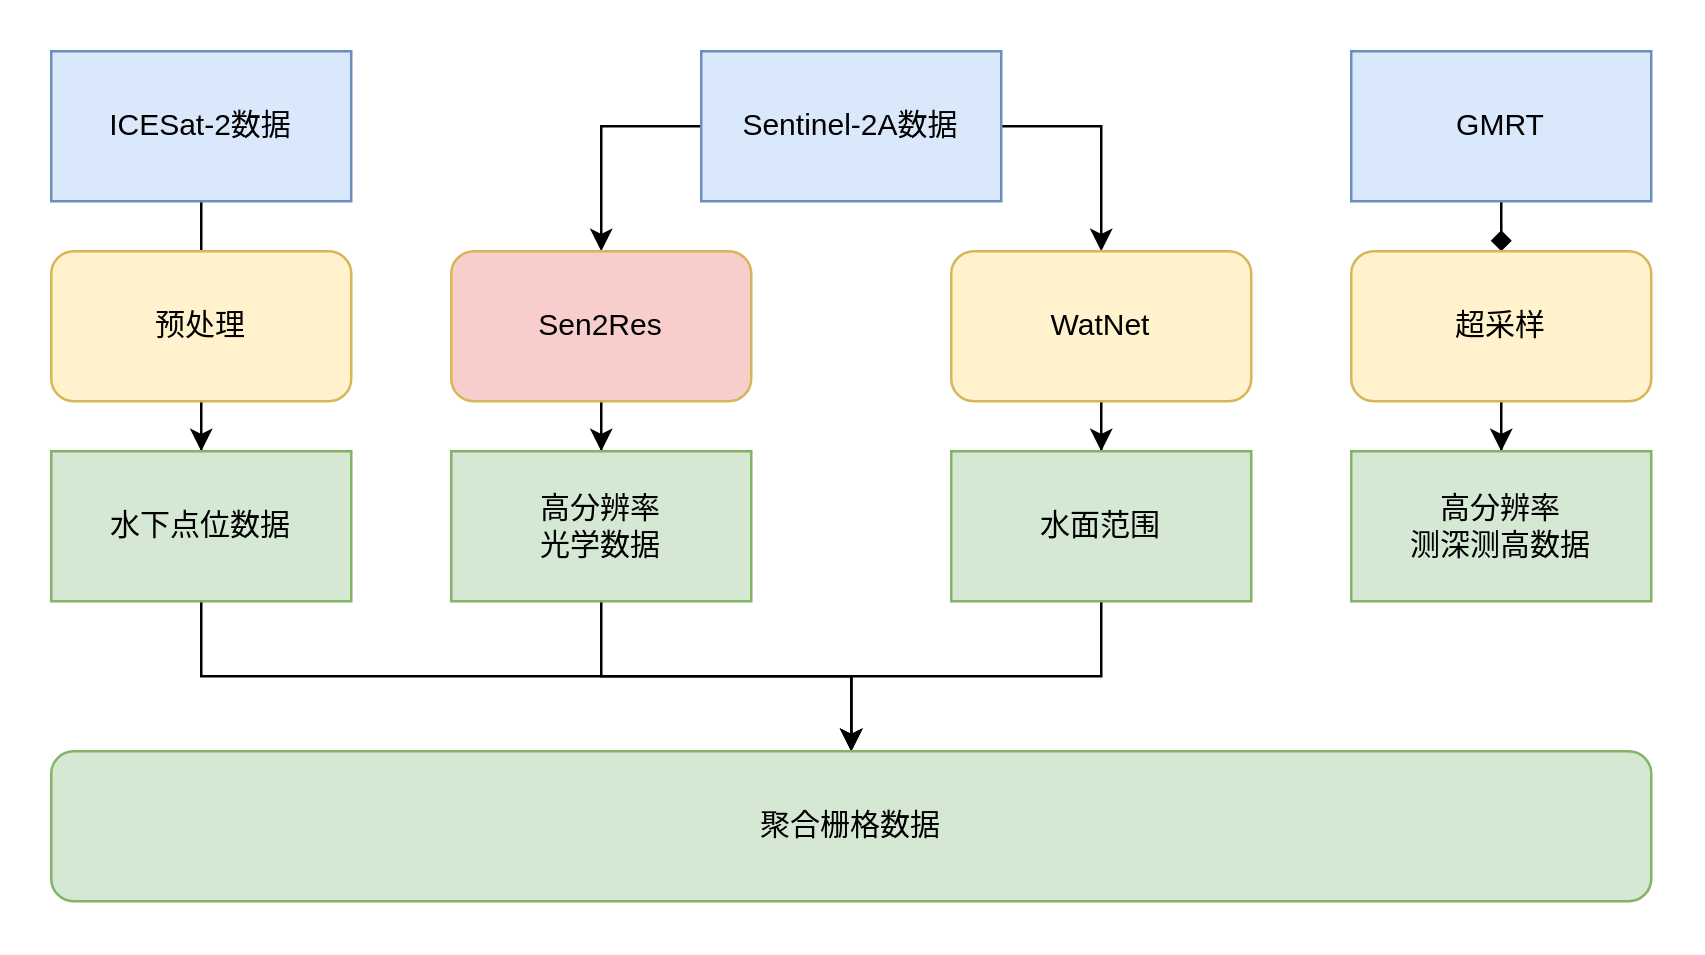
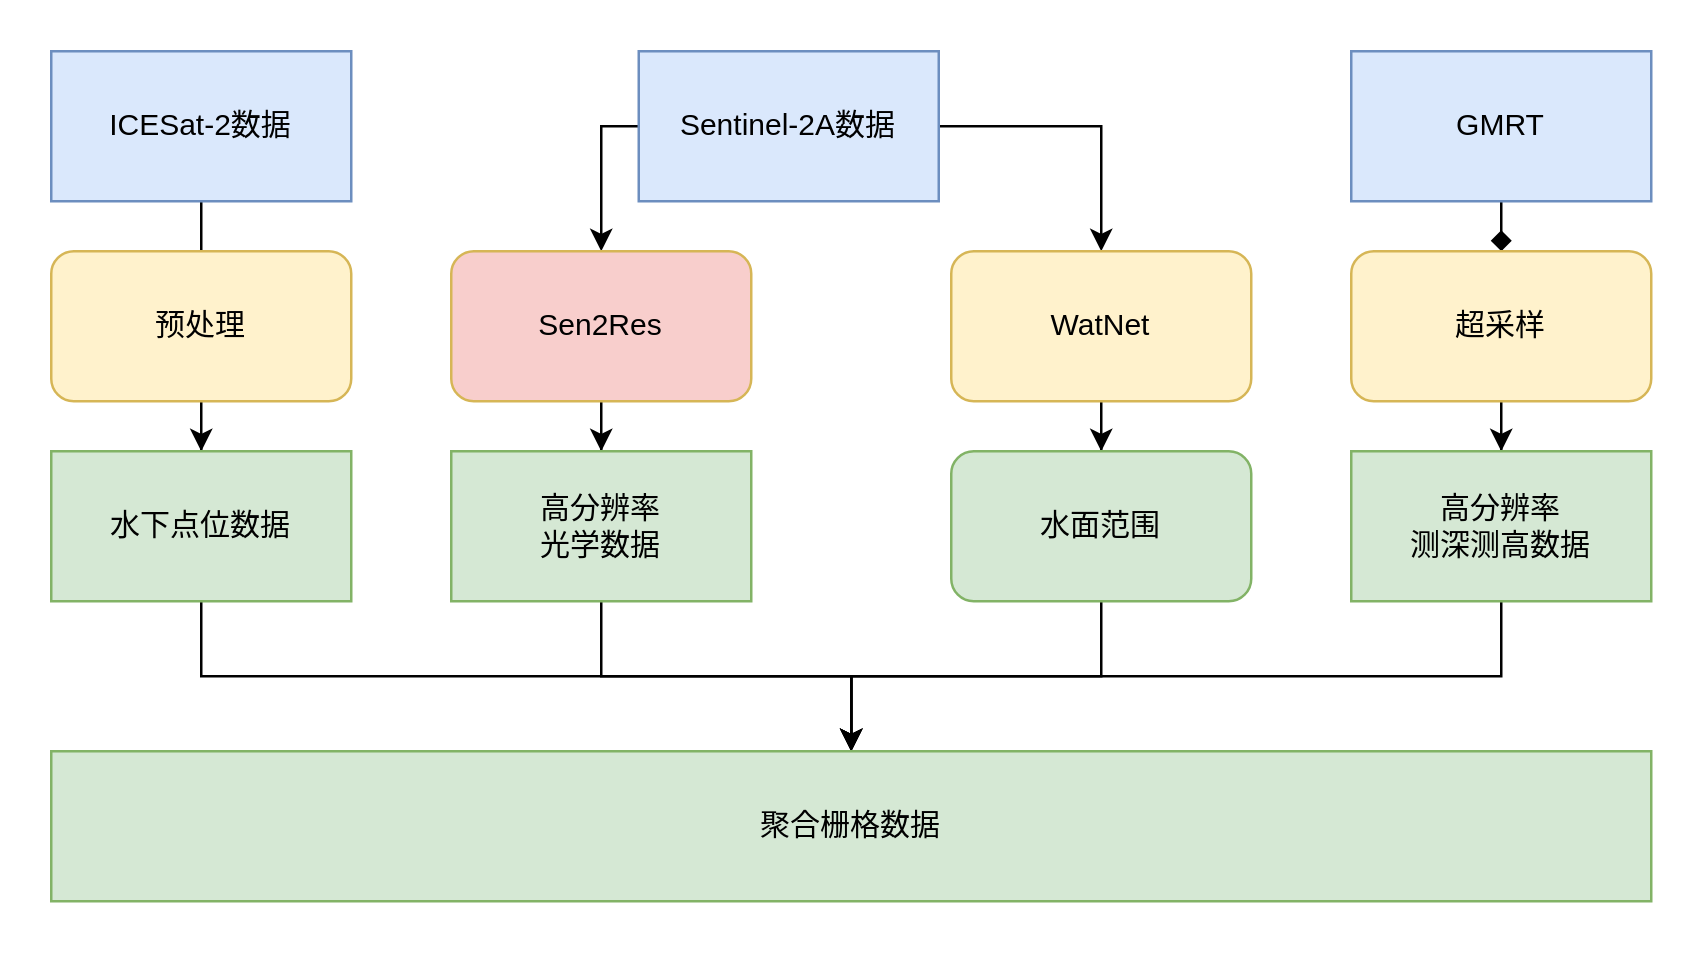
  <mxCell id="0" />
  <mxCell id="1" parent="0" />
  <mxCell id="2" style="edgeStyle=orthogonalEdgeStyle;rounded=0;orthogonalLoop=1;jettySize=auto;html=1;entryX=0.5;entryY=0;entryDx=0;entryDy=0;" parent="1" source="4" target="8" edge="1"><mxGeometry relative="1" as="geometry"><Array as="points"><mxPoint x="440" y="50" /></Array></mxGeometry></mxCell>
  <mxCell id="3" style="edgeStyle=orthogonalEdgeStyle;rounded=0;orthogonalLoop=1;jettySize=auto;html=1;entryX=0.5;entryY=0;entryDx=0;entryDy=0;" parent="1" source="4" target="6" edge="1"><mxGeometry relative="1" as="geometry"><Array as="points"><mxPoint x="240" y="50" /></Array></mxGeometry></mxCell>
- <mxCell id="4" value="Sentinel-2A数据" style="rounded=0;whiteSpace=wrap;html=1;fillColor=#dae8fc;strokeColor=#6c8ebf;" parent="1" vertex="1"><mxGeometry x="280" y="20" width="120" height="60" as="geometry" /></mxCell>
+ <mxCell id="4" value="Sentinel-2A数据" style="rounded=0;whiteSpace=wrap;html=1;fillColor=#dae8fc;strokeColor=#6c8ebf;" parent="1" vertex="1"><mxGeometry x="255" y="20" width="120" height="60" as="geometry" /></mxCell>
  <mxCell id="5" value="" style="edgeStyle=orthogonalEdgeStyle;rounded=0;orthogonalLoop=1;jettySize=auto;html=1;" parent="1" source="6" target="12" edge="1"><mxGeometry relative="1" as="geometry" /></mxCell>
  <mxCell id="6" value="Sen2Res" style="rounded=1;whiteSpace=wrap;html=1;fillColor=#f8cecc;strokeColor=#d6b656;" parent="1" vertex="1"><mxGeometry x="180" y="100" width="120" height="60" as="geometry" /></mxCell>
  <mxCell id="7" value="" style="edgeStyle=orthogonalEdgeStyle;rounded=0;orthogonalLoop=1;jettySize=auto;html=1;" parent="1" source="8" target="10" edge="1"><mxGeometry relative="1" as="geometry" /></mxCell>
  <mxCell id="8" value="WatNet" style="rounded=1;whiteSpace=wrap;html=1;fillColor=#fff2cc;strokeColor=#d6b656;" parent="1" vertex="1"><mxGeometry x="380" y="100" width="120" height="60" as="geometry" /></mxCell>
  <mxCell id="9" value="" style="edgeStyle=orthogonalEdgeStyle;rounded=0;orthogonalLoop=1;jettySize=auto;html=1;" parent="1" source="10" target="25" edge="1"><mxGeometry relative="1" as="geometry" /></mxCell>
- <mxCell id="10" value="水面范围" style="rounded=0;whiteSpace=wrap;html=1;fillColor=#d5e8d4;strokeColor=#82b366;" parent="1" vertex="1"><mxGeometry x="380" y="180" width="120" height="60" as="geometry" /></mxCell>
+ <mxCell id="10" value="水面范围" style="whiteSpace=wrap;html=1;fillColor=#d5e8d4;strokeColor=#82b366;rounded=1;" parent="1" vertex="1"><mxGeometry x="380" y="180" width="120" height="60" as="geometry" /></mxCell>
  <mxCell id="11" value="" style="edgeStyle=orthogonalEdgeStyle;rounded=0;orthogonalLoop=1;jettySize=auto;html=1;" parent="1" source="12" target="25" edge="1"><mxGeometry relative="1" as="geometry" /></mxCell>
  <mxCell id="12" value="高分辨率&lt;br&gt;光学数据" style="rounded=0;whiteSpace=wrap;html=1;fillColor=#d5e8d4;strokeColor=#82b366;" parent="1" vertex="1"><mxGeometry x="180" y="180" width="120" height="60" as="geometry" /></mxCell>
  <mxCell id="13" style="edgeStyle=orthogonalEdgeStyle;rounded=0;orthogonalLoop=1;jettySize=auto;html=1;entryX=0.5;entryY=0;entryDx=0;entryDy=0;endArrow=diamond;" parent="1" source="14" target="16" edge="1"><mxGeometry relative="1" as="geometry" /></mxCell>
  <mxCell id="14" value="GMRT" style="rounded=0;whiteSpace=wrap;html=1;fillColor=#dae8fc;strokeColor=#6c8ebf;" parent="1" vertex="1"><mxGeometry x="540" y="20" width="120" height="60" as="geometry" /></mxCell>
  <mxCell id="15" value="" style="edgeStyle=orthogonalEdgeStyle;rounded=0;orthogonalLoop=1;jettySize=auto;html=1;" parent="1" source="16" target="18" edge="1"><mxGeometry relative="1" as="geometry" /></mxCell>
  <mxCell id="16" value="超采样" style="rounded=1;whiteSpace=wrap;html=1;fillColor=#fff2cc;strokeColor=#d6b656;" parent="1" vertex="1"><mxGeometry x="540" y="100" width="120" height="60" as="geometry" /></mxCell>
+ <mxCell id="17" value="" style="edgeStyle=orthogonalEdgeStyle;rounded=0;orthogonalLoop=1;jettySize=auto;html=1;" parent="1" source="18" target="25" edge="1"><mxGeometry relative="1" as="geometry" /></mxCell>
  <mxCell id="18" value="高分辨率&lt;br&gt;测深测高数据" style="rounded=0;whiteSpace=wrap;html=1;fillColor=#d5e8d4;strokeColor=#82b366;" parent="1" vertex="1"><mxGeometry x="540" y="180" width="120" height="60" as="geometry" /></mxCell>
  <mxCell id="19" style="edgeStyle=orthogonalEdgeStyle;rounded=0;orthogonalLoop=1;jettySize=auto;html=1;entryX=0.5;entryY=0;entryDx=0;entryDy=0;endArrow=none;" parent="1" source="20" target="22" edge="1"><mxGeometry relative="1" as="geometry" /></mxCell>
  <mxCell id="20" value="ICESat-2数据" style="rounded=0;whiteSpace=wrap;html=1;fillColor=#dae8fc;strokeColor=#6c8ebf;" parent="1" vertex="1"><mxGeometry x="20" y="20" width="120" height="60" as="geometry" /></mxCell>
  <mxCell id="21" value="" style="edgeStyle=orthogonalEdgeStyle;rounded=0;orthogonalLoop=1;jettySize=auto;html=1;" parent="1" source="22" target="24" edge="1"><mxGeometry relative="1" as="geometry" /></mxCell>
  <mxCell id="22" value="预处理" style="rounded=1;whiteSpace=wrap;html=1;fillColor=#fff2cc;strokeColor=#d6b656;" parent="1" vertex="1"><mxGeometry x="20" y="100" width="120" height="60" as="geometry" /></mxCell>
  <mxCell id="23" value="" style="edgeStyle=orthogonalEdgeStyle;rounded=0;orthogonalLoop=1;jettySize=auto;html=1;" parent="1" source="24" target="25" edge="1"><mxGeometry relative="1" as="geometry" /></mxCell>
  <mxCell id="24" value="水下点位数据" style="rounded=0;whiteSpace=wrap;html=1;fillColor=#d5e8d4;strokeColor=#82b366;" parent="1" vertex="1"><mxGeometry x="20" y="180" width="120" height="60" as="geometry" /></mxCell>
- <mxCell id="25" value="聚合栅格数据" style="whiteSpace=wrap;html=1;fillColor=#d5e8d4;strokeColor=#82b366;rounded=1;" parent="1" vertex="1"><mxGeometry x="20" y="300" width="640" height="60" as="geometry" /></mxCell>
+ <mxCell id="25" value="聚合栅格数据" style="rounded=0;whiteSpace=wrap;html=1;fillColor=#d5e8d4;strokeColor=#82b366;" parent="1" vertex="1"><mxGeometry x="20" y="300" width="640" height="60" as="geometry" /></mxCell>
